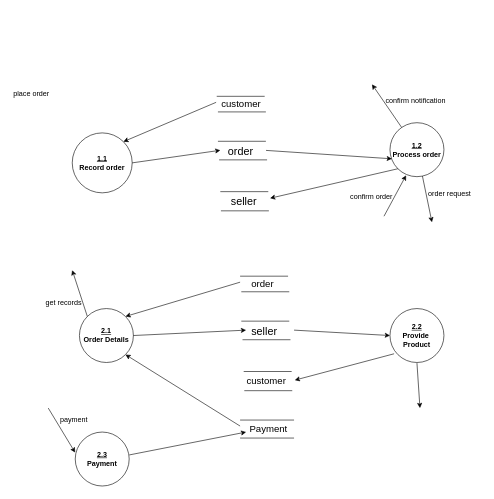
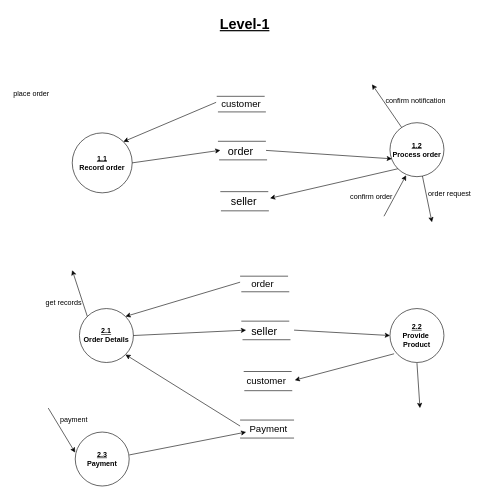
  <mxCell id="0" />
  <mxCell id="1" parent="0" />
  <mxCell id="2" value="&lt;b&gt;&lt;u&gt;1.1&lt;/u&gt;&lt;br&gt;Record order&lt;br&gt;&lt;/b&gt;" style="ellipse;whiteSpace=wrap;html=1;aspect=fixed;" vertex="1" parent="1"><mxGeometry x="120" y="221" width="100" height="100" as="geometry" /></mxCell>
  <mxCell id="3" value="place order" style="text;html=1;resizable=0;points=[];autosize=1;align=left;verticalAlign=top;spacingTop=-4;" vertex="1" parent="1"><mxGeometry x="20" y="146" width="80" height="20" as="geometry" /></mxCell>
  <mxCell id="4" value="" style="endArrow=classic;html=1;entryX=1;entryY=0;entryDx=0;entryDy=0;" edge="1" parent="1" target="2"><mxGeometry width="50" height="50" relative="1" as="geometry"><mxPoint x="360" y="170" as="sourcePoint" /><mxPoint x="210" y="230" as="targetPoint" /></mxGeometry></mxCell>
  <mxCell id="5" value="" style="endArrow=classic;html=1;exitX=1;exitY=0.5;exitDx=0;exitDy=0;" edge="1" parent="1" source="2"><mxGeometry width="50" height="50" relative="1" as="geometry"><mxPoint x="77" y="370" as="sourcePoint" /><mxPoint x="367" y="250" as="targetPoint" /></mxGeometry></mxCell>
  <mxCell id="6" value="&lt;b&gt;&lt;u&gt;1.2&lt;/u&gt;&lt;br&gt;Process order&lt;br&gt;&lt;/b&gt;" style="ellipse;whiteSpace=wrap;html=1;aspect=fixed;" vertex="1" parent="1"><mxGeometry x="650" y="204" width="90" height="90" as="geometry" /></mxCell>
  <mxCell id="7" value="" style="endArrow=classic;html=1;" edge="1" parent="1" source="6"><mxGeometry width="50" height="50" relative="1" as="geometry"><mxPoint x="487" y="200" as="sourcePoint" /><mxPoint x="620" y="140" as="targetPoint" /></mxGeometry></mxCell>
  <mxCell id="8" value="" style="endArrow=classic;html=1;" edge="1" parent="1" source="6"><mxGeometry width="50" height="50" relative="1" as="geometry"><mxPoint x="557" y="380" as="sourcePoint" /><mxPoint x="720" y="370" as="targetPoint" /></mxGeometry></mxCell>
  <mxCell id="9" value="confirm notification" style="text;html=1;resizable=0;points=[];autosize=1;align=left;verticalAlign=top;spacingTop=-4;" vertex="1" parent="1"><mxGeometry x="641" y="157" width="120" height="20" as="geometry" /></mxCell>
  <mxCell id="10" value="order request" style="text;html=1;resizable=0;points=[];autosize=1;align=left;verticalAlign=top;spacingTop=-4;" vertex="1" parent="1"><mxGeometry x="712" y="312" width="90" height="20" as="geometry" /></mxCell>
  <mxCell id="11" value="" style="endArrow=classic;html=1;entryX=0.036;entryY=0.669;entryDx=0;entryDy=0;entryPerimeter=0;exitX=1.087;exitY=0.56;exitDx=0;exitDy=0;exitPerimeter=0;" edge="1" parent="1" source="30" target="6"><mxGeometry width="50" height="50" relative="1" as="geometry"><mxPoint x="457" y="250" as="sourcePoint" /><mxPoint x="127" y="360" as="targetPoint" /></mxGeometry></mxCell>
  <mxCell id="12" value="" style="endArrow=classic;html=1;entryX=0.298;entryY=0.976;entryDx=0;entryDy=0;entryPerimeter=0;" edge="1" parent="1" target="6"><mxGeometry width="50" height="50" relative="1" as="geometry"><mxPoint x="640" y="360" as="sourcePoint" /><mxPoint x="127" y="360" as="targetPoint" /></mxGeometry></mxCell>
  <mxCell id="13" value="confirm order" style="text;html=1;resizable=0;points=[];autosize=1;align=left;verticalAlign=top;spacingTop=-4;" vertex="1" parent="1"><mxGeometry x="582" y="318" width="90" height="20" as="geometry" /></mxCell>
+ <mxCell id="14" value="&lt;font style=&quot;font-size: 24px&quot;&gt;&lt;u&gt;&lt;b&gt;Level-1&lt;/b&gt;&lt;/u&gt;&lt;/font&gt;" style="text;html=1;strokeColor=none;fillColor=none;align=center;verticalAlign=middle;whiteSpace=wrap;rounded=0;" vertex="1" parent="1"><mxGeometry x="248" y="20" width="320" height="40" as="geometry" /></mxCell>
  <mxCell id="15" value="&lt;b&gt;&lt;u&gt;2.1&lt;/u&gt;&lt;br&gt;Order Details&lt;br&gt;&lt;/b&gt;" style="ellipse;whiteSpace=wrap;html=1;aspect=fixed;" vertex="1" parent="1"><mxGeometry x="132" y="514" width="90" height="90" as="geometry" /></mxCell>
  <mxCell id="16" value="&lt;b&gt;&lt;u&gt;2.2&lt;/u&gt;&lt;br&gt;Provide&amp;nbsp;&lt;br&gt;Product&lt;br&gt;&lt;/b&gt;" style="ellipse;whiteSpace=wrap;html=1;aspect=fixed;" vertex="1" parent="1"><mxGeometry x="650" y="514" width="90" height="90" as="geometry" /></mxCell>
  <mxCell id="17" value="" style="endArrow=none;html=1;" edge="1" parent="1"><mxGeometry width="50" height="50" relative="1" as="geometry"><mxPoint x="400" y="460" as="sourcePoint" /><mxPoint x="480" y="460" as="targetPoint" /></mxGeometry></mxCell>
  <mxCell id="18" value="&lt;font size=&quot;3&quot;&gt;order&lt;/font&gt;" style="text;html=1;resizable=0;points=[];autosize=1;align=left;verticalAlign=top;spacingTop=-4;" vertex="1" parent="1"><mxGeometry x="417" y="460" width="50" height="20" as="geometry" /></mxCell>
  <mxCell id="19" value="" style="endArrow=none;html=1;" edge="1" parent="1"><mxGeometry width="50" height="50" relative="1" as="geometry"><mxPoint x="402" y="486" as="sourcePoint" /><mxPoint x="482" y="486" as="targetPoint" /></mxGeometry></mxCell>
  <mxCell id="20" value="" style="endArrow=none;html=1;" edge="1" parent="1"><mxGeometry width="50" height="50" relative="1" as="geometry"><mxPoint x="402" y="535" as="sourcePoint" /><mxPoint x="482" y="535" as="targetPoint" /></mxGeometry></mxCell>
  <mxCell id="21" value="&lt;span style=&quot;font-size: 18px&quot;&gt;seller&lt;/span&gt;" style="text;html=1;resizable=0;points=[];autosize=1;align=left;verticalAlign=top;spacingTop=-4;" vertex="1" parent="1"><mxGeometry x="417" y="539" width="60" height="20" as="geometry" /></mxCell>
  <mxCell id="22" value="" style="endArrow=none;html=1;" edge="1" parent="1"><mxGeometry width="50" height="50" relative="1" as="geometry"><mxPoint x="404" y="566" as="sourcePoint" /><mxPoint x="484" y="566" as="targetPoint" /></mxGeometry></mxCell>
  <mxCell id="23" value="" style="endArrow=none;html=1;" edge="1" parent="1"><mxGeometry width="50" height="50" relative="1" as="geometry"><mxPoint x="406" y="619" as="sourcePoint" /><mxPoint x="486" y="619" as="targetPoint" /></mxGeometry></mxCell>
  <mxCell id="24" value="&lt;font size=&quot;3&quot;&gt;customer&lt;/font&gt;" style="text;html=1;resizable=0;points=[];autosize=1;align=left;verticalAlign=top;spacingTop=-4;" vertex="1" parent="1"><mxGeometry x="409" y="623" width="80" height="20" as="geometry" /></mxCell>
  <mxCell id="25" value="" style="endArrow=none;html=1;" edge="1" parent="1"><mxGeometry width="50" height="50" relative="1" as="geometry"><mxPoint x="407" y="651" as="sourcePoint" /><mxPoint x="487" y="651" as="targetPoint" /></mxGeometry></mxCell>
  <mxCell id="26" value="" style="endArrow=none;html=1;" edge="1" parent="1"><mxGeometry width="50" height="50" relative="1" as="geometry"><mxPoint x="361" y="160" as="sourcePoint" /><mxPoint x="441" y="160" as="targetPoint" /></mxGeometry></mxCell>
  <mxCell id="27" value="&lt;font size=&quot;3&quot;&gt;customer&lt;/font&gt;" style="text;html=1;resizable=0;points=[];autosize=1;align=left;verticalAlign=top;spacingTop=-4;" vertex="1" parent="1"><mxGeometry x="367" y="160" width="80" height="20" as="geometry" /></mxCell>
  <mxCell id="28" value="" style="endArrow=none;html=1;" edge="1" parent="1"><mxGeometry width="50" height="50" relative="1" as="geometry"><mxPoint x="363" y="186" as="sourcePoint" /><mxPoint x="443" y="186" as="targetPoint" /></mxGeometry></mxCell>
  <mxCell id="29" value="" style="endArrow=none;html=1;" edge="1" parent="1"><mxGeometry width="50" height="50" relative="1" as="geometry"><mxPoint x="363" y="235" as="sourcePoint" /><mxPoint x="443" y="235" as="targetPoint" /></mxGeometry></mxCell>
  <mxCell id="30" value="&lt;font style=&quot;font-size: 18px&quot;&gt;order&lt;/font&gt;" style="text;html=1;resizable=0;points=[];autosize=1;align=left;verticalAlign=top;spacingTop=-4;" vertex="1" parent="1"><mxGeometry x="378" y="239" width="60" height="20" as="geometry" /></mxCell>
  <mxCell id="31" value="" style="endArrow=none;html=1;" edge="1" parent="1"><mxGeometry width="50" height="50" relative="1" as="geometry"><mxPoint x="365" y="266" as="sourcePoint" /><mxPoint x="445" y="266" as="targetPoint" /></mxGeometry></mxCell>
  <mxCell id="32" value="" style="endArrow=none;html=1;" edge="1" parent="1"><mxGeometry width="50" height="50" relative="1" as="geometry"><mxPoint x="367" y="319" as="sourcePoint" /><mxPoint x="447" y="319" as="targetPoint" /></mxGeometry></mxCell>
  <mxCell id="33" value="&lt;font style=&quot;font-size: 18px&quot;&gt;seller&lt;/font&gt;" style="text;html=1;resizable=0;points=[];autosize=1;align=left;verticalAlign=top;spacingTop=-4;" vertex="1" parent="1"><mxGeometry x="383" y="323" width="60" height="20" as="geometry" /></mxCell>
  <mxCell id="34" value="" style="endArrow=none;html=1;" edge="1" parent="1"><mxGeometry width="50" height="50" relative="1" as="geometry"><mxPoint x="368" y="351" as="sourcePoint" /><mxPoint x="448" y="351" as="targetPoint" /></mxGeometry></mxCell>
  <mxCell id="35" value="" style="endArrow=classic;html=1;exitX=0;exitY=1;exitDx=0;exitDy=0;" edge="1" parent="1" source="6"><mxGeometry width="50" height="50" relative="1" as="geometry"><mxPoint x="20" y="720" as="sourcePoint" /><mxPoint x="450" y="330" as="targetPoint" /></mxGeometry></mxCell>
  <mxCell id="36" value="" style="endArrow=classic;html=1;entryX=1;entryY=0;entryDx=0;entryDy=0;" edge="1" parent="1" target="15"><mxGeometry width="50" height="50" relative="1" as="geometry"><mxPoint x="400" y="470" as="sourcePoint" /><mxPoint x="217" y="480" as="targetPoint" /></mxGeometry></mxCell>
  <mxCell id="37" value="&lt;b&gt;&lt;u&gt;2.3&lt;/u&gt;&lt;br&gt;Payment&lt;br&gt;&lt;/b&gt;" style="ellipse;whiteSpace=wrap;html=1;aspect=fixed;" vertex="1" parent="1"><mxGeometry x="125" y="720" width="90" height="90" as="geometry" /></mxCell>
  <mxCell id="38" value="" style="endArrow=classic;html=1;exitX=0;exitY=0;exitDx=0;exitDy=0;" edge="1" parent="1" source="15"><mxGeometry width="50" height="50" relative="1" as="geometry"><mxPoint x="20" y="880" as="sourcePoint" /><mxPoint x="120" y="450" as="targetPoint" /></mxGeometry></mxCell>
  <mxCell id="39" value="get records" style="text;html=1;resizable=0;points=[];autosize=1;align=left;verticalAlign=top;spacingTop=-4;" vertex="1" parent="1"><mxGeometry x="74" y="494" width="80" height="20" as="geometry" /></mxCell>
  <mxCell id="40" value="" style="endArrow=classic;html=1;exitX=1;exitY=0.5;exitDx=0;exitDy=0;" edge="1" parent="1" source="15"><mxGeometry width="50" height="50" relative="1" as="geometry"><mxPoint x="20" y="880" as="sourcePoint" /><mxPoint x="410" y="550" as="targetPoint" /></mxGeometry></mxCell>
  <mxCell id="41" value="" style="endArrow=classic;html=1;entryX=0;entryY=0.5;entryDx=0;entryDy=0;" edge="1" parent="1" target="16"><mxGeometry width="50" height="50" relative="1" as="geometry"><mxPoint x="490" y="550" as="sourcePoint" /><mxPoint x="70" y="830" as="targetPoint" /></mxGeometry></mxCell>
  <mxCell id="42" value="" style="endArrow=classic;html=1;exitX=0.076;exitY=0.838;exitDx=0;exitDy=0;exitPerimeter=0;entryX=1.028;entryY=0.52;entryDx=0;entryDy=0;entryPerimeter=0;" edge="1" parent="1" source="16" target="24"><mxGeometry width="50" height="50" relative="1" as="geometry"><mxPoint x="20" y="880" as="sourcePoint" /><mxPoint x="70" y="830" as="targetPoint" /></mxGeometry></mxCell>
  <mxCell id="43" value="" style="endArrow=classic;html=1;" edge="1" parent="1"><mxGeometry width="50" height="50" relative="1" as="geometry"><mxPoint x="695" y="605" as="sourcePoint" /><mxPoint x="700" y="680" as="targetPoint" /></mxGeometry></mxCell>
  <mxCell id="44" value="" style="endArrow=none;html=1;" edge="1" parent="1"><mxGeometry width="50" height="50" relative="1" as="geometry"><mxPoint x="400" y="700" as="sourcePoint" /><mxPoint x="490" y="700" as="targetPoint" /></mxGeometry></mxCell>
  <mxCell id="45" value="" style="endArrow=none;html=1;" edge="1" parent="1"><mxGeometry width="50" height="50" relative="1" as="geometry"><mxPoint x="400" y="730" as="sourcePoint" /><mxPoint x="490" y="730" as="targetPoint" /></mxGeometry></mxCell>
  <mxCell id="46" value="&lt;font size=&quot;3&quot;&gt;Payment&lt;/font&gt;" style="text;html=1;resizable=0;points=[];autosize=1;align=left;verticalAlign=top;spacingTop=-4;" vertex="1" parent="1"><mxGeometry x="414" y="703" width="80" height="20" as="geometry" /></mxCell>
  <mxCell id="47" value="" style="endArrow=classic;html=1;exitX=1.002;exitY=0.424;exitDx=0;exitDy=0;exitPerimeter=0;" edge="1" parent="1" source="37"><mxGeometry width="50" height="50" relative="1" as="geometry"><mxPoint x="20" y="880" as="sourcePoint" /><mxPoint x="410" y="720" as="targetPoint" /></mxGeometry></mxCell>
  <mxCell id="48" value="" style="endArrow=classic;html=1;entryX=1;entryY=1;entryDx=0;entryDy=0;" edge="1" parent="1" target="15"><mxGeometry width="50" height="50" relative="1" as="geometry"><mxPoint x="400" y="710" as="sourcePoint" /><mxPoint x="70" y="830" as="targetPoint" /></mxGeometry></mxCell>
  <mxCell id="49" value="" style="endArrow=classic;html=1;entryX=-0.002;entryY=0.38;entryDx=0;entryDy=0;entryPerimeter=0;" edge="1" parent="1" target="37"><mxGeometry width="50" height="50" relative="1" as="geometry"><mxPoint x="80" y="680" as="sourcePoint" /><mxPoint x="70" y="830" as="targetPoint" /></mxGeometry></mxCell>
  <mxCell id="50" value="payment" style="text;html=1;resizable=0;points=[];autosize=1;align=left;verticalAlign=top;spacingTop=-4;" vertex="1" parent="1"><mxGeometry x="98" y="689" width="60" height="20" as="geometry" /></mxCell>
